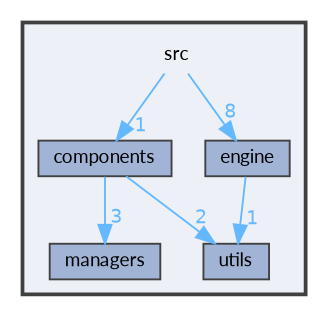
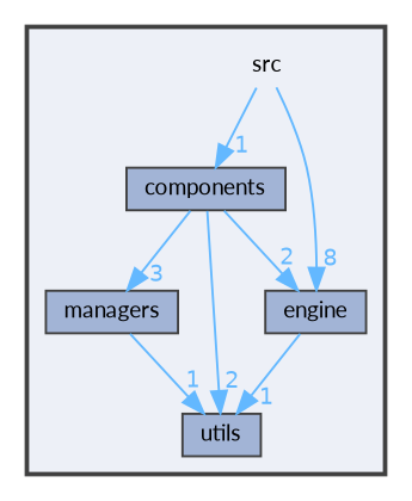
  digraph {
    compound=true
    fontname=Lato
    node [fontname=Lato fontsize=10 shape=box color=grey25 fillcolor="#a2b4d6" style=filled]
    edge [color=steelblue1 fontcolor=steelblue1 fontname=Lato fontsize=10 headlabel=1 labeldistance=1.5 labelfontname=Helvetica labelfontsize=10]
    n1 [height=0.2 label=src shape=plaintext width=0.4 color="" fillcolor="" style=""]
    n2 [height=0.2 label=components width=0.4]
    n3 [height=0.2 label=engine width=0.4]
    n4 [height=0.2 label=managers width=0.4]
    n5 [height=0.2 label=utils width=0.4]
    subgraph cluster_1 {
      bgcolor="#edf0f7"
      fontsize=10
      pencolor=grey25
      style="filled,bold"
      n1
      n2
      n3
      n4
      n5
    }
    n1 -> n2
    n1 -> n3 [headlabel=8]
+   n2 -> n3 [headlabel=2]
    n2 -> n4 [headlabel=3]
    n2 -> n5 [headlabel=2]
    n3 -> n5
+   n4 -> n5
  }
